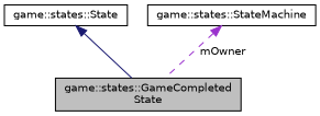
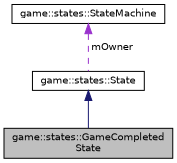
  digraph {
    node [color=black fillcolor=white fontname=Helvetica fontsize=10 shape=record style=filled]
    edge [dir=back fontname=Helvetica fontsize=10 labelfontname=Helvetica labelfontsize=10]
    n1 [fillcolor=grey75 fontcolor=black height=0.2 label="game::states::GameCompleted\lState" width=0.4]
    n2 [height=0.2 label="game::states::State" width=0.4]
    n3 [height=0.2 label="game::states::StateMachine" width=0.4]
    n2 -> n1 [color=midnightblue style=solid]
-   n3 -> n1 [color=darkorchid3 label=" mOwner" style=dashed]
+   n3 -> n2 [color=darkorchid3 label=" mOwner" style=dashed]
  }
